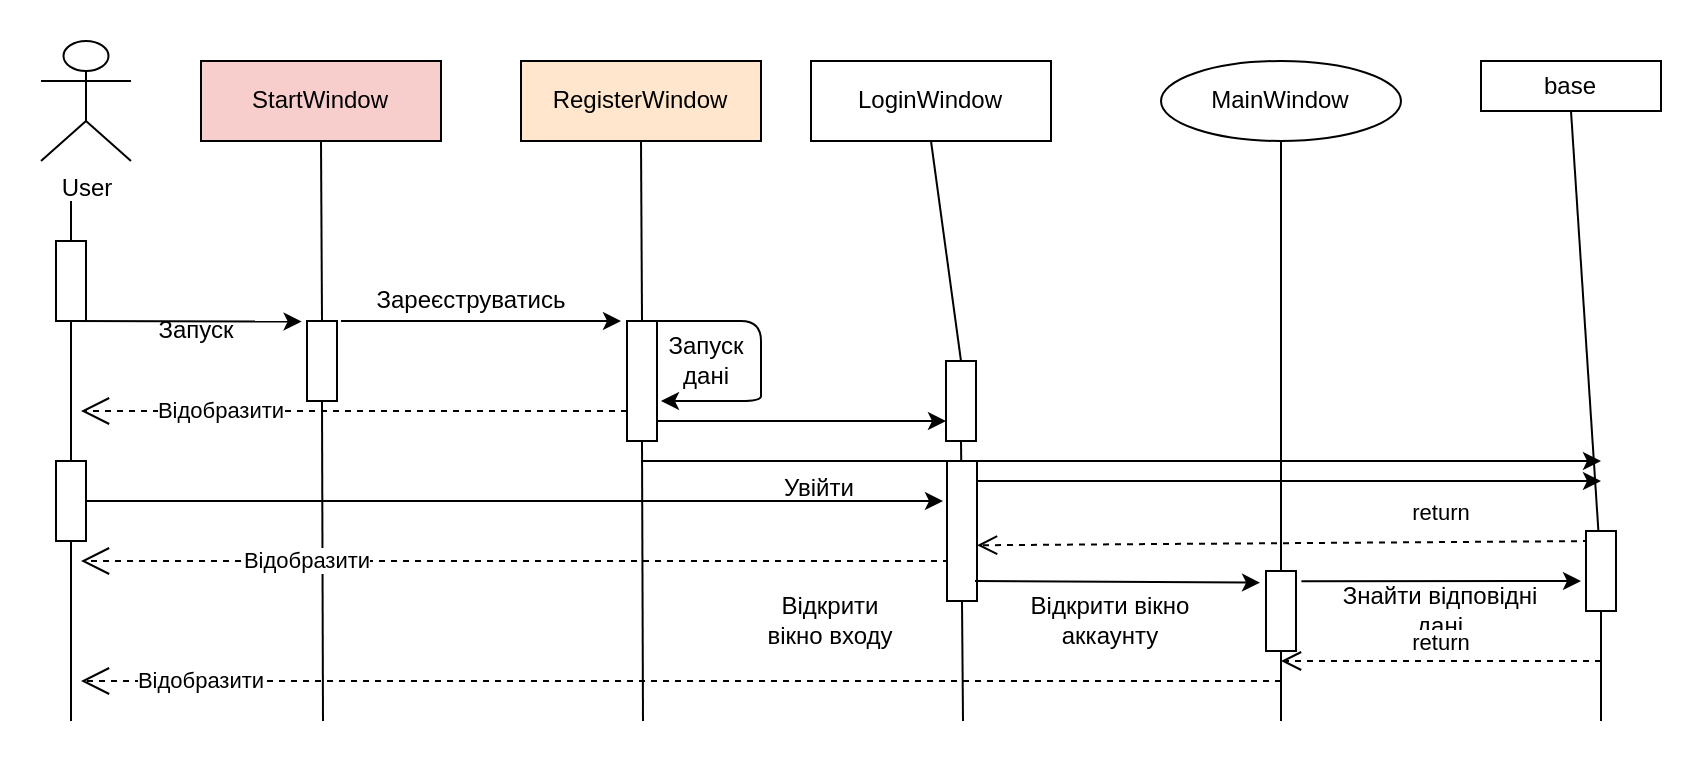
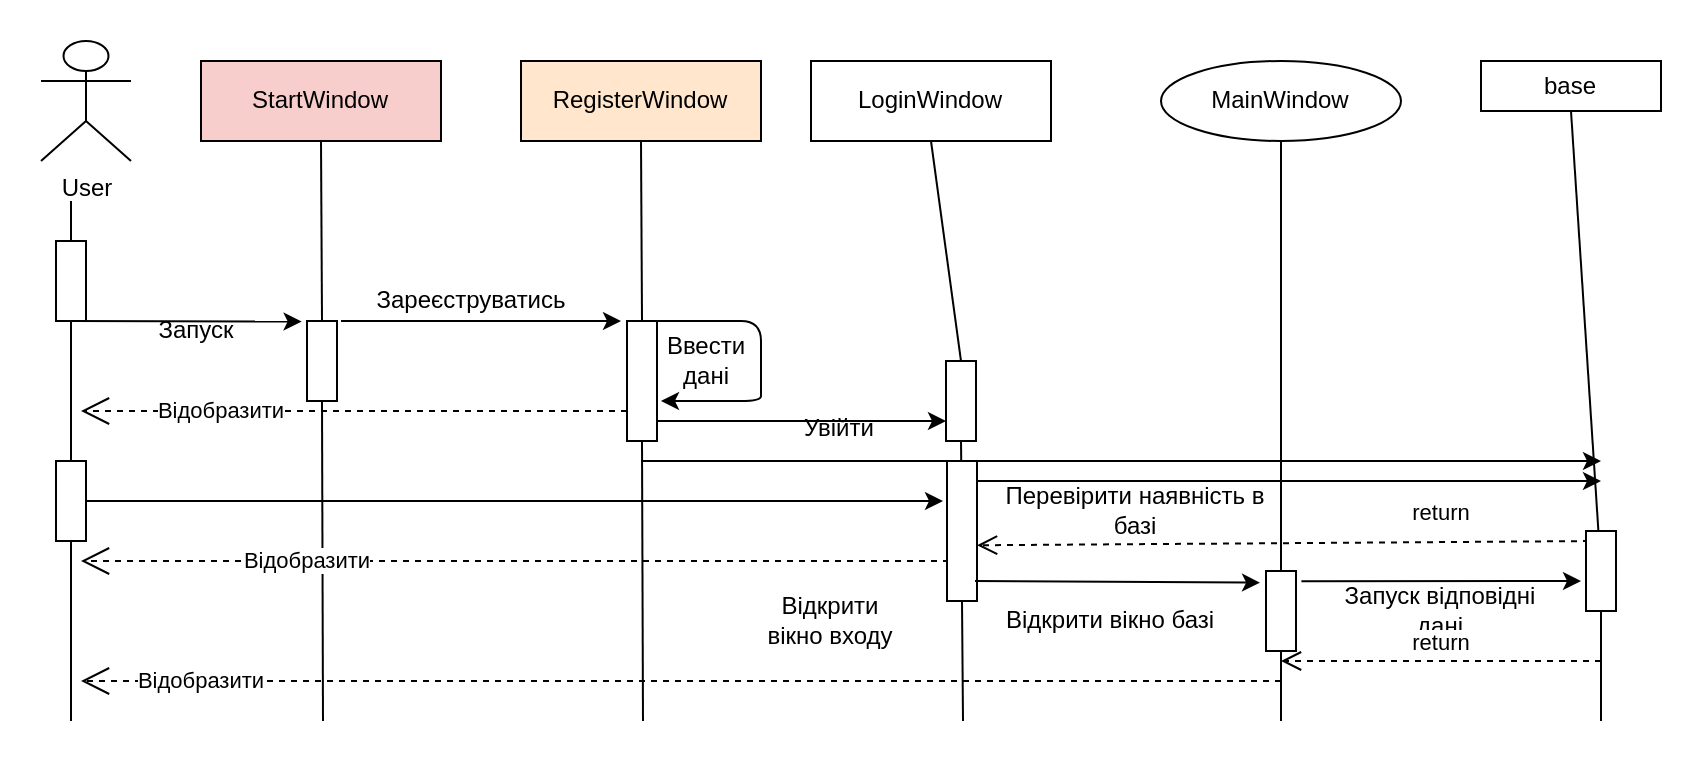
  <mxCell id="0" />
  <mxCell id="1" parent="0" />
  <mxCell id="2" value="User" style="shape=umlActor;verticalLabelPosition=bottom;labelBackgroundColor=#ffffff;verticalAlign=top;html=1;outlineConnect=0;" parent="1" vertex="1"><mxGeometry x="20" y="20" width="45" height="60" as="geometry" /></mxCell>
  <mxCell id="3" value="StartWindow" style="rounded=0;whiteSpace=wrap;html=1;fillColor=#f8cecc;" parent="1" vertex="1"><mxGeometry x="100" y="30" width="120" height="40" as="geometry" /></mxCell>
  <mxCell id="4" value="RegisterWindow" style="rounded=0;whiteSpace=wrap;html=1;fillColor=#ffe6cc;" parent="1" vertex="1"><mxGeometry x="260" y="30" width="120" height="40" as="geometry" /></mxCell>
  <mxCell id="5" value="LoginWindow" style="rounded=0;whiteSpace=wrap;html=1;" parent="1" vertex="1"><mxGeometry x="405" y="30" width="120" height="40" as="geometry" /></mxCell>
  <mxCell id="6" value="MainWindow" style="ellipse;whiteSpace=wrap;html=1;" parent="1" vertex="1"><mxGeometry x="580" y="30" width="120" height="40" as="geometry" /></mxCell>
  <mxCell id="7" value="" style="rounded=0;whiteSpace=wrap;html=1;direction=south;" parent="1" vertex="1"><mxGeometry x="27.5" y="120" width="15" height="40" as="geometry" /></mxCell>
  <mxCell id="8" value="" style="endArrow=none;html=1;entryX=0;entryY=0.5;entryDx=0;entryDy=0;" parent="1" target="7" edge="1"><mxGeometry width="50" height="50" relative="1" as="geometry"><mxPoint x="35" y="100" as="sourcePoint" /><mxPoint x="70" y="190" as="targetPoint" /></mxGeometry></mxCell>
  <mxCell id="9" value="" style="endArrow=classic;html=1;exitX=1;exitY=0.5;exitDx=0;exitDy=0;entryX=0.007;entryY=1.18;entryDx=0;entryDy=0;entryPerimeter=0;" parent="1" source="7" target="11" edge="1"><mxGeometry width="50" height="50" relative="1" as="geometry"><mxPoint x="20" y="220" as="sourcePoint" /><mxPoint x="150" y="150" as="targetPoint" /></mxGeometry></mxCell>
  <mxCell id="10" value="" style="endArrow=none;html=1;entryX=0.5;entryY=1;entryDx=0;entryDy=0;exitX=0;exitY=0.5;exitDx=0;exitDy=0;" parent="1" source="11" target="3" edge="1"><mxGeometry width="50" height="50" relative="1" as="geometry"><mxPoint x="160" y="120" as="sourcePoint" /><mxPoint x="70" y="180" as="targetPoint" /></mxGeometry></mxCell>
  <mxCell id="11" value="" style="rounded=0;whiteSpace=wrap;html=1;direction=south;" parent="1" vertex="1"><mxGeometry x="153" y="160" width="15" height="40" as="geometry" /></mxCell>
  <mxCell id="12" value="" style="endArrow=classic;html=1;" parent="1" edge="1"><mxGeometry width="50" height="50" relative="1" as="geometry"><mxPoint x="170" y="160" as="sourcePoint" /><mxPoint x="310" y="160" as="targetPoint" /></mxGeometry></mxCell>
  <mxCell id="13" value="" style="endArrow=none;html=1;exitX=0.5;exitY=1;exitDx=0;exitDy=0;entryX=0;entryY=0.5;entryDx=0;entryDy=0;" parent="1" source="4" target="14" edge="1"><mxGeometry width="50" height="50" relative="1" as="geometry"><mxPoint x="328" y="150" as="sourcePoint" /><mxPoint x="320" y="140" as="targetPoint" /></mxGeometry></mxCell>
  <mxCell id="14" value="" style="rounded=0;whiteSpace=wrap;html=1;direction=south;" parent="1" vertex="1"><mxGeometry x="313" y="160" width="15" height="60" as="geometry" /></mxCell>
  <mxCell id="15" value="Зареєструватись" style="text;html=1;align=center;verticalAlign=middle;resizable=0;points=[];;autosize=1;" parent="1" vertex="1"><mxGeometry x="180" y="140" width="110" height="20" as="geometry" /></mxCell>
  <mxCell id="16" value="" style="endArrow=classic;html=1;exitX=0;exitY=0.25;exitDx=0;exitDy=0;" parent="1" source="14" edge="1"><mxGeometry width="50" height="50" relative="1" as="geometry"><mxPoint x="190" y="270" as="sourcePoint" /><mxPoint x="330" y="200" as="targetPoint" /><Array as="points"><mxPoint x="380" y="160" /><mxPoint x="380" y="190" /><mxPoint x="380" y="200" /></Array></mxGeometry></mxCell>
- <mxCell id="17" value="Запуск дані" style="text;html=1;strokeColor=none;fillColor=none;align=center;verticalAlign=middle;whiteSpace=wrap;rounded=0;" parent="1" vertex="1"><mxGeometry x="333" y="170" width="40" height="20" as="geometry" /></mxCell>
+ <mxCell id="17" value="Ввести дані" style="text;html=1;strokeColor=none;fillColor=none;align=center;verticalAlign=middle;whiteSpace=wrap;rounded=0;" parent="1" vertex="1"><mxGeometry x="333" y="170" width="40" height="20" as="geometry" /></mxCell>
  <mxCell id="18" value="" style="endArrow=classic;html=1;" parent="1" edge="1"><mxGeometry width="50" height="50" relative="1" as="geometry"><mxPoint x="320" y="230" as="sourcePoint" /><mxPoint x="800" y="230" as="targetPoint" /></mxGeometry></mxCell>
  <mxCell id="19" value="" style="endArrow=none;html=1;entryX=0.5;entryY=1;entryDx=0;entryDy=0;" parent="1" target="5" edge="1"><mxGeometry width="50" height="50" relative="1" as="geometry"><mxPoint x="480" y="180" as="sourcePoint" /><mxPoint x="520" y="130" as="targetPoint" /></mxGeometry></mxCell>
  <mxCell id="20" value="" style="rounded=0;whiteSpace=wrap;html=1;direction=south;" parent="1" vertex="1"><mxGeometry x="472.5" y="180" width="15" height="40" as="geometry" /></mxCell>
- <mxCell id="21" value="Увійти" style="text;html=1;" parent="1" vertex="1"><mxGeometry x="390" y="230" width="60" height="30" as="geometry" /></mxCell>
+ <mxCell id="21" value="Увійти" style="text;html=1;" parent="1" vertex="1"><mxGeometry x="400" y="200" width="60" height="30" as="geometry" /></mxCell>
  <mxCell id="22" value="" style="endArrow=classic;html=1;" parent="1" edge="1"><mxGeometry width="50" height="50" relative="1" as="geometry"><mxPoint x="40" y="250" as="sourcePoint" /><mxPoint x="471" y="250" as="targetPoint" /></mxGeometry></mxCell>
  <mxCell id="23" value="" style="endArrow=none;html=1;entryX=0.5;entryY=1;entryDx=0;entryDy=0;" parent="1" target="6" edge="1"><mxGeometry width="50" height="50" relative="1" as="geometry"><mxPoint x="640" y="210" as="sourcePoint" /><mxPoint x="690" y="115" as="targetPoint" /></mxGeometry></mxCell>
  <mxCell id="24" value="" style="endArrow=none;html=1;entryX=1;entryY=0.5;entryDx=0;entryDy=0;" parent="1" target="7" edge="1" source="38"><mxGeometry width="50" height="50" relative="1" as="geometry"><mxPoint x="35" y="320" as="sourcePoint" /><mxPoint x="70" y="240" as="targetPoint" /></mxGeometry></mxCell>
  <mxCell id="25" value="" style="endArrow=none;html=1;entryX=1;entryY=0.5;entryDx=0;entryDy=0;" parent="1" target="11" edge="1"><mxGeometry width="50" height="50" relative="1" as="geometry"><mxPoint x="161" y="360" as="sourcePoint" /><mxPoint x="70" y="360" as="targetPoint" /></mxGeometry></mxCell>
  <mxCell id="26" value="" style="endArrow=none;html=1;entryX=1;entryY=0.5;entryDx=0;entryDy=0;" parent="1" target="14" edge="1"><mxGeometry width="50" height="50" relative="1" as="geometry"><mxPoint x="321" y="360" as="sourcePoint" /><mxPoint x="250" y="360" as="targetPoint" /></mxGeometry></mxCell>
  <mxCell id="27" value="" style="endArrow=none;html=1;entryX=1;entryY=0.5;entryDx=0;entryDy=0;" parent="1" target="20" edge="1" source="41"><mxGeometry width="50" height="50" relative="1" as="geometry"><mxPoint x="480" y="340" as="sourcePoint" /><mxPoint x="440" y="360" as="targetPoint" /></mxGeometry></mxCell>
  <mxCell id="28" value="" style="endArrow=none;html=1;" parent="1" edge="1" source="51"><mxGeometry width="50" height="50" relative="1" as="geometry"><mxPoint x="639.5" y="340" as="sourcePoint" /><mxPoint x="640" y="210" as="targetPoint" /></mxGeometry></mxCell>
  <mxCell id="29" value="Відобразити" style="endArrow=open;endSize=12;dashed=1;html=1;exitX=0.75;exitY=1;exitDx=0;exitDy=0;" parent="1" source="14" edge="1"><mxGeometry x="0.487" width="160" relative="1" as="geometry"><mxPoint x="20" y="360" as="sourcePoint" /><mxPoint x="40" y="205" as="targetPoint" /><mxPoint as="offset" /></mxGeometry></mxCell>
  <mxCell id="30" value="" style="endArrow=none;html=1;entryX=1;entryY=0.5;entryDx=0;entryDy=0;" parent="1" edge="1"><mxGeometry width="50" height="50" relative="1" as="geometry"><mxPoint x="35" y="360" as="sourcePoint" /><mxPoint x="35" y="320" as="targetPoint" /></mxGeometry></mxCell>
  <mxCell id="31" value="Відобразити" style="endArrow=open;endSize=12;dashed=1;html=1;" parent="1" edge="1"><mxGeometry x="0.487" width="160" relative="1" as="geometry"><mxPoint x="480" y="280" as="sourcePoint" /><mxPoint x="40" y="280" as="targetPoint" /><mxPoint as="offset" /></mxGeometry></mxCell>
  <mxCell id="32" value="Відобразити" style="endArrow=open;endSize=12;dashed=1;html=1;" parent="1" edge="1"><mxGeometry x="0.8" width="160" relative="1" as="geometry"><mxPoint x="640" y="340" as="sourcePoint" /><mxPoint x="40" y="340" as="targetPoint" /><mxPoint as="offset" /></mxGeometry></mxCell>
  <mxCell id="33" value="Запуск" style="text;html=1;strokeColor=none;fillColor=none;align=center;verticalAlign=middle;whiteSpace=wrap;rounded=0;" vertex="1" parent="1"><mxGeometry x="78" y="155" width="40" height="20" as="geometry" /></mxCell>
  <mxCell id="34" value="base" style="rounded=0;whiteSpace=wrap;html=1;" vertex="1" parent="1"><mxGeometry x="740" y="30" width="90" height="25" as="geometry" /></mxCell>
  <mxCell id="35" value="" style="endArrow=none;html=1;entryX=0.5;entryY=1;entryDx=0;entryDy=0;" edge="1" parent="1" source="47" target="34"><mxGeometry width="50" height="50" relative="1" as="geometry"><mxPoint x="800" y="340" as="sourcePoint" /><mxPoint x="850" y="120" as="targetPoint" /></mxGeometry></mxCell>
  <mxCell id="36" value="" style="endArrow=classic;html=1;entryX=0.75;entryY=1;entryDx=0;entryDy=0;" edge="1" parent="1" target="20"><mxGeometry width="50" height="50" relative="1" as="geometry"><mxPoint x="328" y="210" as="sourcePoint" /><mxPoint x="280" y="360" as="targetPoint" /></mxGeometry></mxCell>
  <mxCell id="37" value="Відкрити вікно входу" style="text;html=1;strokeColor=none;fillColor=none;align=center;verticalAlign=middle;whiteSpace=wrap;rounded=0;" vertex="1" parent="1"><mxGeometry x="380" y="300" width="70" height="20" as="geometry" /></mxCell>
  <mxCell id="38" value="" style="rounded=0;whiteSpace=wrap;html=1;direction=south;" vertex="1" parent="1"><mxGeometry x="27.5" y="230" width="15" height="40" as="geometry" /></mxCell>
  <mxCell id="39" value="" style="endArrow=none;html=1;entryX=1;entryY=0.5;entryDx=0;entryDy=0;" edge="1" parent="1" target="38"><mxGeometry width="50" height="50" relative="1" as="geometry"><mxPoint x="35" y="320" as="sourcePoint" /><mxPoint x="35" y="160" as="targetPoint" /></mxGeometry></mxCell>
  <mxCell id="40" value="" style="endArrow=classic;html=1;" edge="1" parent="1"><mxGeometry width="50" height="50" relative="1" as="geometry"><mxPoint x="480" y="240" as="sourcePoint" /><mxPoint x="800" y="240" as="targetPoint" /></mxGeometry></mxCell>
  <mxCell id="41" value="" style="rounded=0;whiteSpace=wrap;html=1;direction=south;" vertex="1" parent="1"><mxGeometry x="473" y="230" width="15" height="70" as="geometry" /></mxCell>
  <mxCell id="42" value="" style="endArrow=none;html=1;entryX=1;entryY=0.5;entryDx=0;entryDy=0;" edge="1" parent="1" target="41"><mxGeometry width="50" height="50" relative="1" as="geometry"><mxPoint x="481" y="360" as="sourcePoint" /><mxPoint x="480" y="220" as="targetPoint" /></mxGeometry></mxCell>
+ <mxCell id="43" value="Перевірити наявність в базі" style="text;html=1;strokeColor=none;fillColor=none;align=center;verticalAlign=middle;whiteSpace=wrap;rounded=0;" vertex="1" parent="1"><mxGeometry x="495" y="245" width="145" height="20" as="geometry" /></mxCell>
  <mxCell id="44" value="return" style="html=1;verticalAlign=bottom;endArrow=open;dashed=1;endSize=8;entryX=0.602;entryY=-0.001;entryDx=0;entryDy=0;entryPerimeter=0;" edge="1" parent="1" target="41"><mxGeometry x="-0.487" y="-6" relative="1" as="geometry"><mxPoint x="800" y="270" as="sourcePoint" /><mxPoint x="488" y="269" as="targetPoint" /><mxPoint as="offset" /></mxGeometry></mxCell>
  <mxCell id="45" value="" style="endArrow=classic;html=1;entryX=0.146;entryY=1.199;entryDx=0;entryDy=0;entryPerimeter=0;" edge="1" parent="1" target="51"><mxGeometry width="50" height="50" relative="1" as="geometry"><mxPoint x="487" y="290" as="sourcePoint" /><mxPoint x="640" y="290" as="targetPoint" /></mxGeometry></mxCell>
- <mxCell id="46" value="Відкрити вікно аккаунту" style="text;html=1;strokeColor=none;fillColor=none;align=center;verticalAlign=middle;whiteSpace=wrap;rounded=0;" vertex="1" parent="1"><mxGeometry x="495" y="300" width="120" height="20" as="geometry" /></mxCell>
+ <mxCell id="46" value="Відкрити вікно базі" style="text;html=1;strokeColor=none;fillColor=none;align=center;verticalAlign=middle;whiteSpace=wrap;rounded=0;" vertex="1" parent="1"><mxGeometry x="495" y="300" width="120" height="20" as="geometry" /></mxCell>
  <mxCell id="47" value="" style="rounded=0;whiteSpace=wrap;html=1;direction=south;" vertex="1" parent="1"><mxGeometry x="792.5" y="265" width="15" height="40" as="geometry" /></mxCell>
  <mxCell id="48" value="" style="endArrow=none;html=1;entryX=1;entryY=0.5;entryDx=0;entryDy=0;" edge="1" parent="1" target="47"><mxGeometry width="50" height="50" relative="1" as="geometry"><mxPoint x="800" y="360" as="sourcePoint" /><mxPoint x="800" y="70" as="targetPoint" /></mxGeometry></mxCell>
  <mxCell id="49" value="" style="endArrow=classic;html=1;exitX=0.128;exitY=-0.18;exitDx=0;exitDy=0;exitPerimeter=0;" edge="1" parent="1" source="51"><mxGeometry width="50" height="50" relative="1" as="geometry"><mxPoint x="640" y="290" as="sourcePoint" /><mxPoint x="790" y="290" as="targetPoint" /></mxGeometry></mxCell>
- <mxCell id="50" value="Знайти відповідні дані" style="text;html=1;strokeColor=none;fillColor=none;align=center;verticalAlign=middle;whiteSpace=wrap;rounded=0;" vertex="1" parent="1"><mxGeometry x="660" y="295" width="120" height="20" as="geometry" /></mxCell>
+ <mxCell id="50" value="Запуск відповідні дані" style="text;html=1;strokeColor=none;fillColor=none;align=center;verticalAlign=middle;whiteSpace=wrap;rounded=0;" vertex="1" parent="1"><mxGeometry x="660" y="295" width="120" height="20" as="geometry" /></mxCell>
  <mxCell id="51" value="" style="rounded=0;whiteSpace=wrap;html=1;direction=south;" vertex="1" parent="1"><mxGeometry x="632.5" y="285" width="15" height="40" as="geometry" /></mxCell>
  <mxCell id="52" value="" style="endArrow=none;html=1;" edge="1" parent="1" target="51"><mxGeometry width="50" height="50" relative="1" as="geometry"><mxPoint x="640" y="360" as="sourcePoint" /><mxPoint x="640" y="210" as="targetPoint" /></mxGeometry></mxCell>
  <mxCell id="53" value="return" style="html=1;verticalAlign=bottom;endArrow=open;dashed=1;endSize=8;" edge="1" parent="1"><mxGeometry relative="1" as="geometry"><mxPoint x="800" y="330" as="sourcePoint" /><mxPoint x="640" y="330" as="targetPoint" /></mxGeometry></mxCell>
